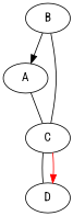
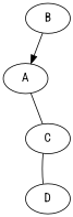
  digraph {
    fontname="Roboto Condensed"
    node [fontname="Roboto Condensed"]
    edge [dir=none fontname="Roboto Condensed"]
    A
    B
    C
    D
    subgraph sub_1 {
      A
      B
      C
      D
    }
    subgraph sub_2 {
      A
      B
      C
      D
    }
    A -> C
    B -> A [color=black dir=""]
-   B -> C
    C -> D
-   C -> D [color=red dir=""]
  }
